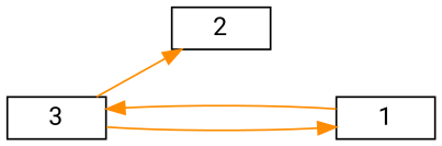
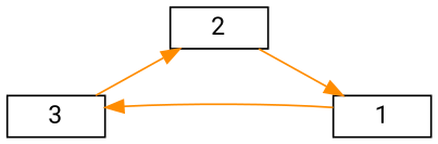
  digraph {
    fontname="Roboto Mono"
    rankdir=LR
    node [fontname="Roboto Mono" shape=box]
    edge [color=darkorange fontname="Roboto Mono"]
    n1 [height=0.1 label="3\n"]
    n2 [height=0.1 label="2\n"]
    n3 [height=0.1 label="1\n"]
    n1 -> n2
-   n1 -> n3
+   n2 -> n3
    n3 -> n1
  }
